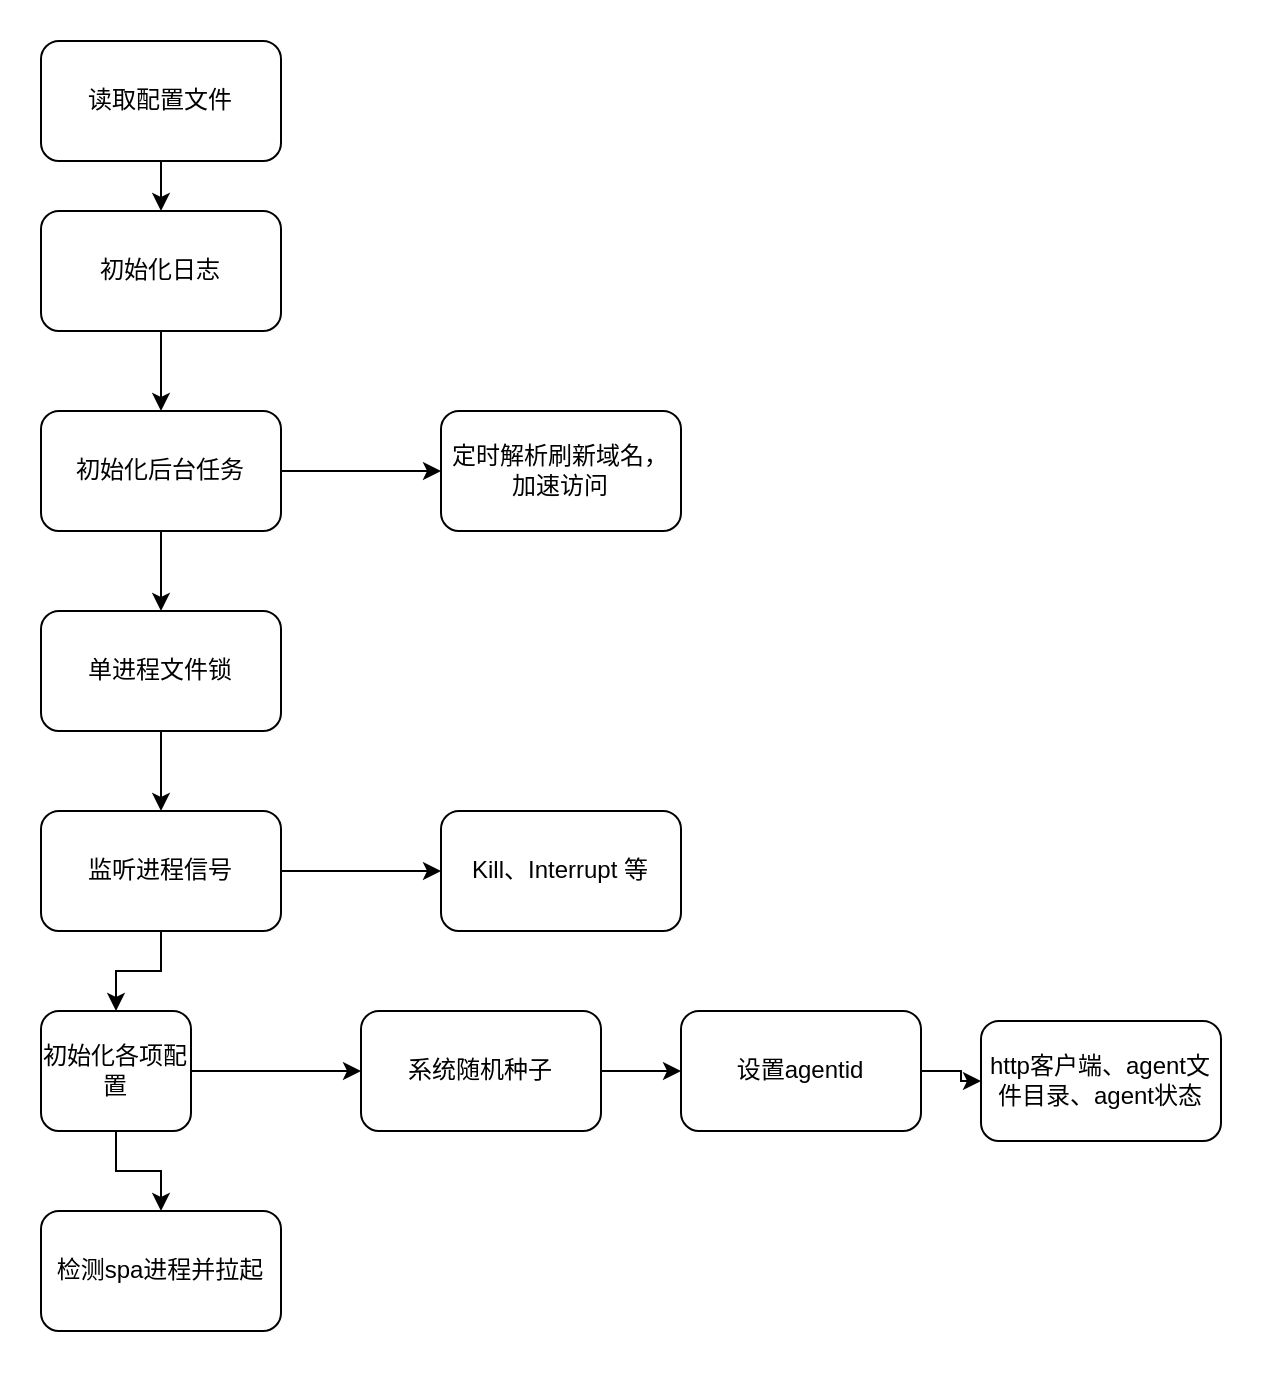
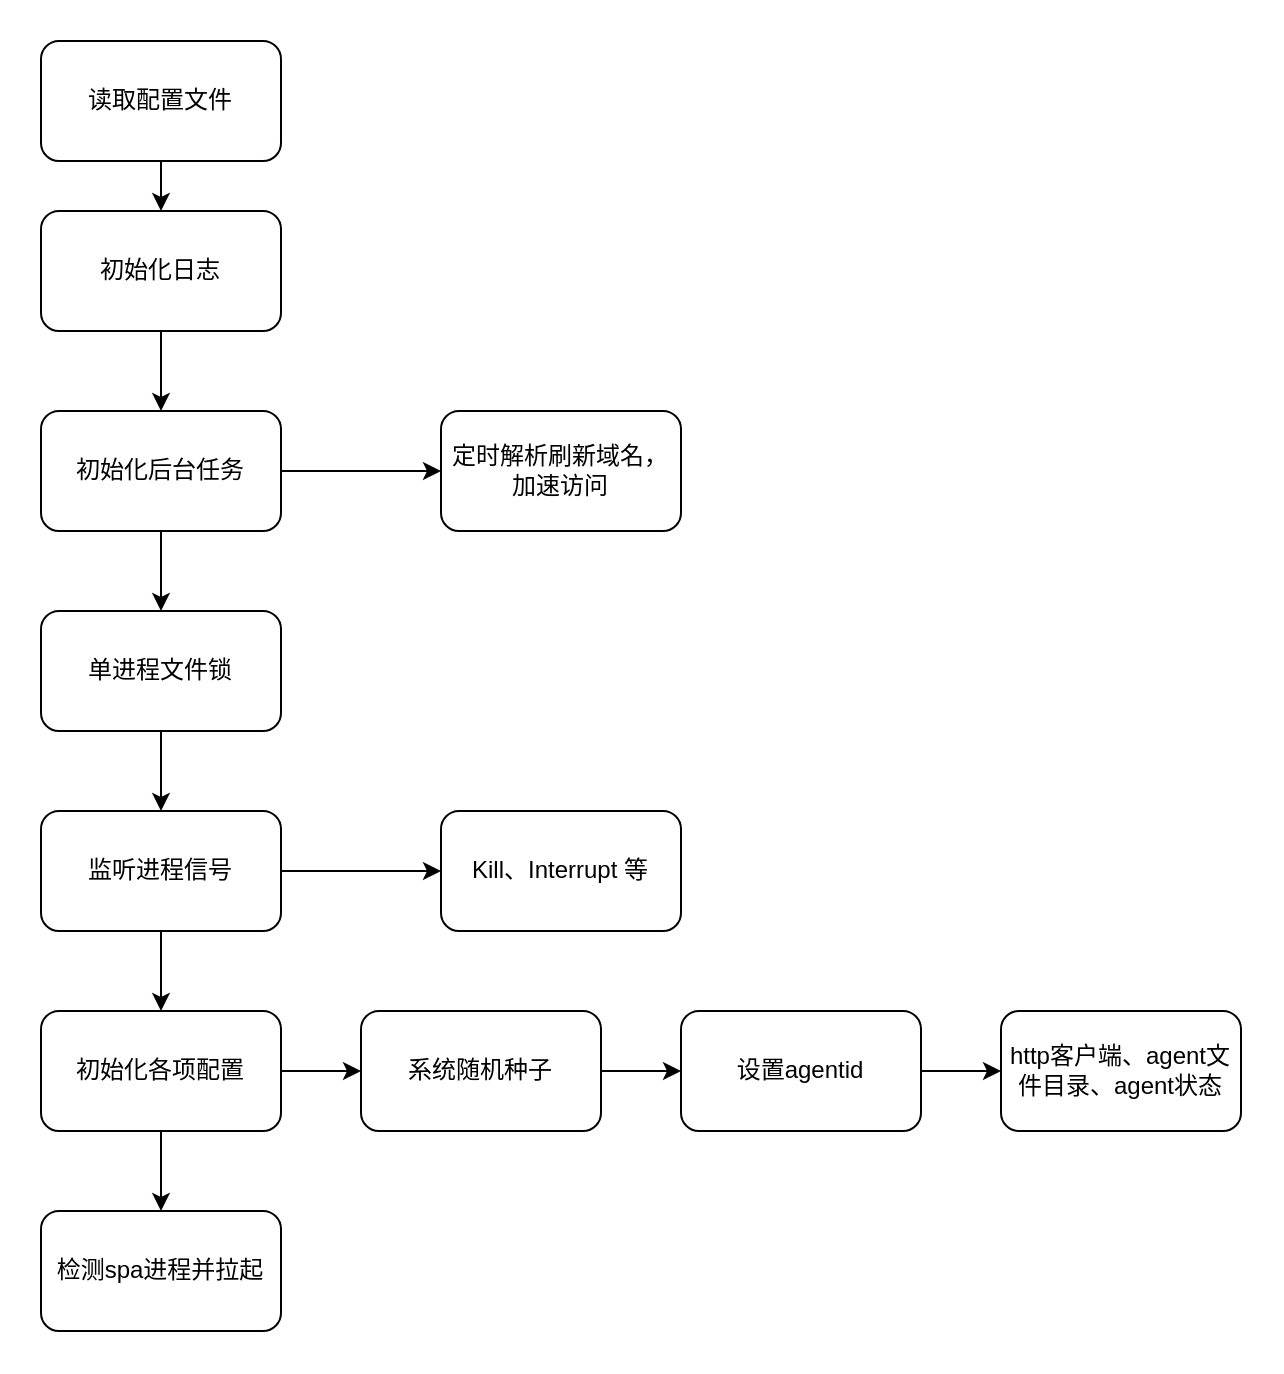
  <mxCell id="0" />
  <mxCell id="1" parent="0" />
  <mxCell id="2" value="" style="edgeStyle=orthogonalEdgeStyle;rounded=0;orthogonalLoop=1;jettySize=auto;html=1;" edge="1" parent="1" source="3" target="5"><mxGeometry relative="1" as="geometry" /></mxCell>
  <mxCell id="3" value="读取配置文件" style="rounded=1;whiteSpace=wrap;html=1;" vertex="1" parent="1"><mxGeometry x="20" y="20" width="120" height="60" as="geometry" /></mxCell>
  <mxCell id="4" value="" style="edgeStyle=orthogonalEdgeStyle;rounded=0;orthogonalLoop=1;jettySize=auto;html=1;" edge="1" parent="1" source="5" target="8"><mxGeometry relative="1" as="geometry" /></mxCell>
  <mxCell id="5" value="初始化日志" style="rounded=1;whiteSpace=wrap;html=1;" vertex="1" parent="1"><mxGeometry x="20" y="105" width="120" height="60" as="geometry" /></mxCell>
  <mxCell id="6" value="" style="edgeStyle=orthogonalEdgeStyle;rounded=0;orthogonalLoop=1;jettySize=auto;html=1;" edge="1" parent="1" source="8" target="9"><mxGeometry relative="1" as="geometry" /></mxCell>
  <mxCell id="7" value="" style="edgeStyle=orthogonalEdgeStyle;rounded=0;orthogonalLoop=1;jettySize=auto;html=1;" edge="1" parent="1" source="8" target="11"><mxGeometry relative="1" as="geometry" /></mxCell>
  <mxCell id="8" value="初始化后台任务" style="rounded=1;whiteSpace=wrap;html=1;" vertex="1" parent="1"><mxGeometry x="20" y="205" width="120" height="60" as="geometry" /></mxCell>
  <mxCell id="9" value="定时解析刷新域名，加速访问" style="rounded=1;whiteSpace=wrap;html=1;" vertex="1" parent="1"><mxGeometry x="220" y="205" width="120" height="60" as="geometry" /></mxCell>
  <mxCell id="10" value="" style="edgeStyle=orthogonalEdgeStyle;rounded=0;orthogonalLoop=1;jettySize=auto;html=1;" edge="1" parent="1" source="11" target="14"><mxGeometry relative="1" as="geometry" /></mxCell>
  <mxCell id="11" value="单进程文件锁" style="rounded=1;whiteSpace=wrap;html=1;" vertex="1" parent="1"><mxGeometry x="20" y="305" width="120" height="60" as="geometry" /></mxCell>
  <mxCell id="12" value="" style="edgeStyle=orthogonalEdgeStyle;rounded=0;orthogonalLoop=1;jettySize=auto;html=1;" edge="1" parent="1" source="14" target="15"><mxGeometry relative="1" as="geometry" /></mxCell>
  <mxCell id="13" value="" style="edgeStyle=orthogonalEdgeStyle;rounded=0;orthogonalLoop=1;jettySize=auto;html=1;" edge="1" parent="1" source="14" target="18"><mxGeometry relative="1" as="geometry" /></mxCell>
  <mxCell id="14" value="监听进程信号" style="rounded=1;whiteSpace=wrap;html=1;" vertex="1" parent="1"><mxGeometry x="20" y="405" width="120" height="60" as="geometry" /></mxCell>
  <mxCell id="15" value="Kill、Interrupt 等" style="rounded=1;whiteSpace=wrap;html=1;" vertex="1" parent="1"><mxGeometry x="220" y="405" width="120" height="60" as="geometry" /></mxCell>
  <mxCell id="16" value="" style="edgeStyle=orthogonalEdgeStyle;rounded=0;orthogonalLoop=1;jettySize=auto;html=1;" edge="1" parent="1" source="18" target="20"><mxGeometry relative="1" as="geometry" /></mxCell>
  <mxCell id="17" value="" style="edgeStyle=orthogonalEdgeStyle;rounded=0;orthogonalLoop=1;jettySize=auto;html=1;" edge="1" parent="1" source="18" target="24"><mxGeometry relative="1" as="geometry" /></mxCell>
- <mxCell id="18" value="初始化各项配置" style="rounded=1;whiteSpace=wrap;html=1;" vertex="1" parent="1"><mxGeometry x="20" y="505" width="75" height="60" as="geometry" /></mxCell>
+ <mxCell id="18" value="初始化各项配置" style="rounded=1;whiteSpace=wrap;html=1;" vertex="1" parent="1"><mxGeometry x="20" y="505" width="120" height="60" as="geometry" /></mxCell>
  <mxCell id="19" value="" style="edgeStyle=orthogonalEdgeStyle;rounded=0;orthogonalLoop=1;jettySize=auto;html=1;" edge="1" parent="1" source="20" target="22"><mxGeometry relative="1" as="geometry" /></mxCell>
  <mxCell id="20" value="系统随机种子" style="rounded=1;whiteSpace=wrap;html=1;" vertex="1" parent="1"><mxGeometry x="180" y="505" width="120" height="60" as="geometry" /></mxCell>
  <mxCell id="21" value="" style="edgeStyle=orthogonalEdgeStyle;rounded=0;orthogonalLoop=1;jettySize=auto;html=1;" edge="1" parent="1" source="22" target="23"><mxGeometry relative="1" as="geometry" /></mxCell>
  <mxCell id="22" value="设置agentid" style="rounded=1;whiteSpace=wrap;html=1;" vertex="1" parent="1"><mxGeometry x="340" y="505" width="120" height="60" as="geometry" /></mxCell>
- <mxCell id="23" value="http客户端、agent文件目录、agent状态" style="rounded=1;whiteSpace=wrap;html=1;" vertex="1" parent="1"><mxGeometry x="490" y="510" width="120" height="60" as="geometry" /></mxCell>
+ <mxCell id="23" value="http客户端、agent文件目录、agent状态" style="rounded=1;whiteSpace=wrap;html=1;" vertex="1" parent="1"><mxGeometry x="500" y="505" width="120" height="60" as="geometry" /></mxCell>
  <mxCell id="24" value="检测spa进程并拉起" style="rounded=1;whiteSpace=wrap;html=1;" vertex="1" parent="1"><mxGeometry x="20" y="605" width="120" height="60" as="geometry" /></mxCell>
